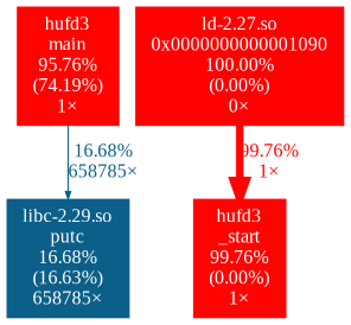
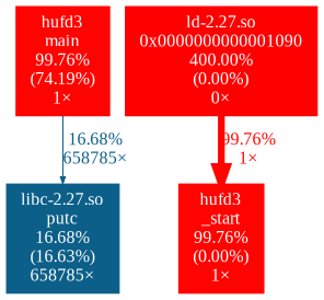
  digraph {
    fontname="Liberation Serif"
    nodesep=0.125
    ranksep=0.25
    node [color="#ff0300" fontcolor="#ffffff" fontname="Liberation Serif" fontsize=10.00 shape=box style=filled]
    edge [fontname="Liberation Serif" fontsize=10.00]
-   n1 [height=0 label="hufd3\nmain\n95.76%\n(74.19%)\n1×" width=0]
-   n2 [color="#0c5f88" height=0 label="libc-2.29.so\nputc\n16.68%\n(16.63%)\n658785×" width=0]
-   n3 [color="#ff0000" height=0 label="ld-2.27.so\n0x0000000000001090\n100.00%\n(0.00%)\n0×" width=0]
+   n1 [height=0 label="hufd3\nmain\n99.76%\n(74.19%)\n1×" width=0]
+   n2 [color="#0c5f88" height=0 label="libc-2.27.so\nputc\n16.68%\n(16.63%)\n658785×" width=0]
+   n3 [color="#ff0000" height=0 label="ld-2.27.so\n0x0000000000001090\n400.00%\n(0.00%)\n0×" width=0]
    n4 [height=0 label="hufd3\n_start\n99.76%\n(0.00%)\n1×" width=0]
    n1 -> n2 [arrowsize=0.41 color="#0c5f88" fontcolor="#0c5f88" label="16.68%\n658785×" labeldistance=0.67 penwidth=0.67]
    n3 -> n4 [arrowsize=1.00 color="#ff0300" fontcolor="#ff0300" label="99.76%\n1×" labeldistance=3.99 penwidth=3.99]
  }
